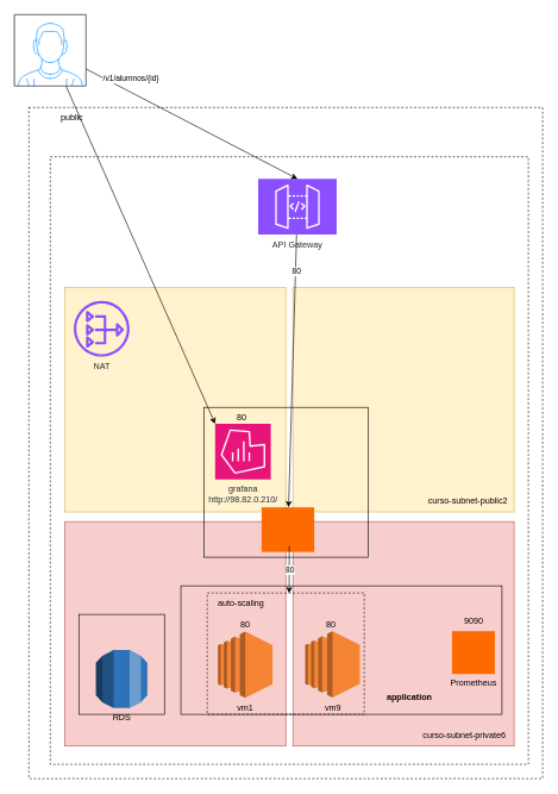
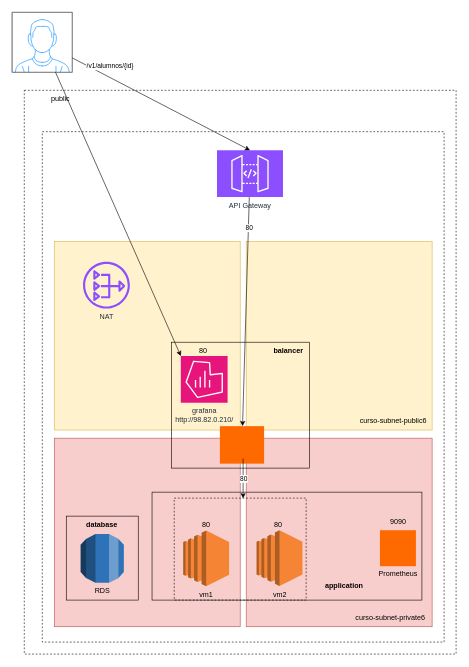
  <mxCell id="0" />
  <mxCell id="1" parent="0" />
  <mxCell id="2" value="" style="rounded=0;whiteSpace=wrap;html=1;fillColor=none;dashed=1;" vertex="1" parent="1"><mxGeometry x="40" y="150" width="720" height="940" as="geometry" /></mxCell>
  <mxCell id="3" value="" style="rounded=0;whiteSpace=wrap;html=1;fillColor=none;dashed=1;" vertex="1" parent="1"><mxGeometry x="70" y="219" width="670" height="851" as="geometry" /></mxCell>
  <mxCell id="4" value="" style="rounded=0;whiteSpace=wrap;html=1;fillColor=#fff2cc;strokeColor=#d6b656;" vertex="1" parent="1"><mxGeometry x="90" y="402" width="310" height="314.45" as="geometry" /></mxCell>
  <mxCell id="5" value="" style="rounded=0;whiteSpace=wrap;html=1;fillColor=#fff2cc;strokeColor=#d6b656;" vertex="1" parent="1"><mxGeometry x="410" y="402" width="310" height="314.45" as="geometry" /></mxCell>
  <mxCell id="6" value="" style="rounded=0;whiteSpace=wrap;html=1;fillColor=#f8cecc;strokeColor=#b85450;" vertex="1" parent="1"><mxGeometry x="90" y="730" width="310" height="314.45" as="geometry" /></mxCell>
  <mxCell id="7" value="" style="rounded=0;whiteSpace=wrap;html=1;fillColor=#f8cecc;strokeColor=#b85450;" vertex="1" parent="1"><mxGeometry x="410" y="730" width="310" height="314.45" as="geometry" /></mxCell>
  <mxCell id="8" value="curso-subnet-private6" style="text;html=1;align=center;verticalAlign=middle;resizable=0;points=[];autosize=1;strokeColor=none;fillColor=none;" vertex="1" parent="1"><mxGeometry x="580" y="1014.45" width="140" height="30" as="geometry" /></mxCell>
- <mxCell id="9" value="curso-subnet-public2" style="text;html=1;align=center;verticalAlign=middle;resizable=0;points=[];autosize=1;strokeColor=none;fillColor=none;" vertex="1" parent="1"><mxGeometry x="590" y="686.45" width="130" height="30" as="geometry" /></mxCell>
- <mxCell id="10" value="RDS" style="outlineConnect=0;dashed=0;verticalLabelPosition=bottom;verticalAlign=top;align=center;html=1;shape=mxgraph.aws3.rds;fillColor=#2E73B8;gradientColor=none;" vertex="1" parent="1"><mxGeometry x="134" y="910" width="72" height="81" as="geometry" /></mxCell>
+ <mxCell id="9" value="curso-subnet-public6" style="text;html=1;align=center;verticalAlign=middle;resizable=0;points=[];autosize=1;strokeColor=none;fillColor=none;" vertex="1" parent="1"><mxGeometry x="590" y="686.45" width="130" height="30" as="geometry" /></mxCell>
+ <mxCell id="10" value="RDS" style="outlineConnect=0;dashed=0;verticalLabelPosition=bottom;verticalAlign=top;align=center;html=1;shape=mxgraph.aws3.rds;fillColor=#2E73B8;gradientColor=none;" vertex="1" parent="1"><mxGeometry x="134" y="890" width="72" height="81" as="geometry" /></mxCell>
  <mxCell id="11" value="" style="rounded=0;whiteSpace=wrap;html=1;fillColor=none;" vertex="1" parent="1"><mxGeometry x="110" y="860" width="120" height="140" as="geometry" /></mxCell>
+ <mxCell id="12" value="database" style="text;html=1;align=center;verticalAlign=middle;resizable=0;points=[];autosize=1;strokeColor=none;fillColor=none;fontStyle=1" vertex="1" parent="1"><mxGeometry x="134" y="860" width="70" height="30" as="geometry" /></mxCell>
  <mxCell id="13" value="" style="rounded=0;whiteSpace=wrap;html=1;fillColor=none;" vertex="1" parent="1"><mxGeometry x="253" y="820" width="450" height="180" as="geometry" /></mxCell>
  <mxCell id="14" value="application" style="text;html=1;align=center;verticalAlign=middle;resizable=0;points=[];autosize=1;strokeColor=none;fillColor=none;shadow=0;fontStyle=1" vertex="1" parent="1"><mxGeometry x="533" y="961" width="80" height="30" as="geometry" /></mxCell>
  <mxCell id="15" value="" style="rounded=0;whiteSpace=wrap;html=1;fillColor=none;" vertex="1" parent="1"><mxGeometry x="285.25" y="570" width="230.17" height="209.93" as="geometry" /></mxCell>
  <mxCell id="16" value="" style="points=[];aspect=fixed;html=1;align=center;shadow=0;dashed=0;fillColor=#FF6A00;strokeColor=none;shape=mxgraph.alibaba_cloud.alb_application_load_balancer_01;" vertex="1" parent="1"><mxGeometry x="366.15" y="710" width="73.7" height="62.51" as="geometry" /></mxCell>
  <mxCell id="17" value="grafana&lt;div&gt;http://98.82.0.210/&lt;/div&gt;" style="sketch=0;points=[[0,0,0],[0.25,0,0],[0.5,0,0],[0.75,0,0],[1,0,0],[0,1,0],[0.25,1,0],[0.5,1,0],[0.75,1,0],[1,1,0],[0,0.25,0],[0,0.5,0],[0,0.75,0],[1,0.25,0],[1,0.5,0],[1,0.75,0]];points=[[0,0,0],[0.25,0,0],[0.5,0,0],[0.75,0,0],[1,0,0],[0,1,0],[0.25,1,0],[0.5,1,0],[0.75,1,0],[1,1,0],[0,0.25,0],[0,0.5,0],[0,0.75,0],[1,0.25,0],[1,0.5,0],[1,0.75,0]];outlineConnect=0;fontColor=#232F3E;fillColor=#E7157B;strokeColor=#ffffff;dashed=0;verticalLabelPosition=bottom;verticalAlign=top;align=center;html=1;fontSize=12;fontStyle=0;aspect=fixed;shape=mxgraph.aws4.resourceIcon;resIcon=mxgraph.aws4.managed_service_for_grafana;" vertex="1" parent="1"><mxGeometry x="301" y="593" width="78" height="78" as="geometry" /></mxCell>
+ <mxCell id="18" value="balancer" style="text;html=1;align=center;verticalAlign=middle;resizable=0;points=[];autosize=1;strokeColor=none;fillColor=none;shadow=0;fontStyle=1" vertex="1" parent="1"><mxGeometry x="445.42" y="570" width="70" height="30" as="geometry" /></mxCell>
  <mxCell id="19" style="edgeStyle=none;html=1;exitX=0.5;exitY=1;exitDx=0;exitDy=0;entryX=0.522;entryY=0.002;entryDx=0;entryDy=0;entryPerimeter=0;" edge="1" parent="1" target="33"><mxGeometry relative="1" as="geometry"><mxPoint x="404.895" y="764" as="sourcePoint" /><mxPoint x="405" y="810" as="targetPoint" /></mxGeometry></mxCell>
  <mxCell id="20" value="80" style="edgeLabel;html=1;align=center;verticalAlign=middle;resizable=0;points=[];" vertex="1" connectable="0" parent="19"><mxGeometry x="-0.007" y="1" relative="1" as="geometry"><mxPoint as="offset" /></mxGeometry></mxCell>
  <mxCell id="21" value="80" style="text;html=1;align=center;verticalAlign=middle;resizable=0;points=[];autosize=1;strokeColor=none;fillColor=none;" vertex="1" parent="1"><mxGeometry x="318" y="570" width="40" height="30" as="geometry" /></mxCell>
- <mxCell id="22" value="NAT" style="sketch=0;outlineConnect=0;fontColor=#232F3E;gradientColor=none;fillColor=#8C4FFF;strokeColor=none;dashed=0;verticalLabelPosition=bottom;verticalAlign=top;align=center;html=1;fontSize=12;fontStyle=0;aspect=fixed;pointerEvents=1;shape=mxgraph.aws4.nat_gateway;" vertex="1" parent="1"><mxGeometry x="103" y="420.9" width="78" height="78" as="geometry" /></mxCell>
+ <mxCell id="22" value="NAT" style="sketch=0;outlineConnect=0;fontColor=#232F3E;gradientColor=none;fillColor=#8C4FFF;strokeColor=none;dashed=0;verticalLabelPosition=bottom;verticalAlign=top;align=center;html=1;fontSize=12;fontStyle=0;aspect=fixed;pointerEvents=1;shape=mxgraph.aws4.nat_gateway;" vertex="1" parent="1"><mxGeometry x="138" y="435.9" width="78" height="78" as="geometry" /></mxCell>
  <mxCell id="23" value="&lt;div&gt;&lt;br&gt;&lt;/div&gt;&lt;div&gt;&lt;br&gt;&lt;/div&gt;&lt;div&gt;&lt;br&gt;&lt;/div&gt;&lt;div&gt;&lt;br&gt;&lt;/div&gt;&lt;div&gt;&lt;br&gt;&lt;/div&gt;&lt;div&gt;&lt;br&gt;&lt;/div&gt;&lt;div&gt;Prometheus&lt;/div&gt;" style="points=[];aspect=fixed;html=1;align=center;shadow=0;dashed=0;fillColor=#FF6A00;strokeColor=none;shape=mxgraph.alibaba_cloud.prometheus;" vertex="1" parent="1"><mxGeometry x="633" y="883.5" width="60" height="60" as="geometry" /></mxCell>
  <mxCell id="24" value="9090" style="text;html=1;align=center;verticalAlign=middle;resizable=0;points=[];autosize=1;strokeColor=none;fillColor=none;" vertex="1" parent="1"><mxGeometry x="638" y="854" width="50" height="30" as="geometry" /></mxCell>
  <mxCell id="25" style="edgeStyle=none;html=1;" edge="1" parent="1" source="27" target="16"><mxGeometry relative="1" as="geometry" /></mxCell>
  <mxCell id="26" value="80" style="edgeLabel;html=1;align=center;verticalAlign=middle;resizable=0;points=[];" vertex="1" connectable="0" parent="25"><mxGeometry x="-0.733" y="1" relative="1" as="geometry"><mxPoint as="offset" /></mxGeometry></mxCell>
  <mxCell id="27" value="API Gateway" style="sketch=0;points=[[0,0,0],[0.25,0,0],[0.5,0,0],[0.75,0,0],[1,0,0],[0,1,0],[0.25,1,0],[0.5,1,0],[0.75,1,0],[1,1,0],[0,0.25,0],[0,0.5,0],[0,0.75,0],[1,0.25,0],[1,0.5,0],[1,0.75,0]];outlineConnect=0;fontColor=#232F3E;fillColor=#8C4FFF;strokeColor=#ffffff;dashed=0;verticalLabelPosition=bottom;verticalAlign=top;align=center;html=1;fontSize=12;fontStyle=0;aspect=fixed;shape=mxgraph.aws4.resourceIcon;resIcon=mxgraph.aws4.api_gateway;" vertex="1" parent="1"><mxGeometry x="361.33" y="250" width="110" height="78" as="geometry" /></mxCell>
  <mxCell id="28" value="" style="verticalLabelPosition=bottom;shadow=0;dashed=0;align=center;html=1;verticalAlign=top;strokeWidth=1;shape=mxgraph.mockup.containers.userMale;strokeColor=#666666;strokeColor2=#008cff;" vertex="1" parent="1"><mxGeometry x="20" y="20" width="100" height="100" as="geometry" /></mxCell>
  <mxCell id="29" value="public" style="text;html=1;align=center;verticalAlign=middle;resizable=0;points=[];autosize=1;strokeColor=none;fillColor=none;" vertex="1" parent="1"><mxGeometry x="70" y="150" width="60" height="30" as="geometry" /></mxCell>
  <mxCell id="30" style="edgeStyle=none;html=1;entryX=0.5;entryY=0;entryDx=0;entryDy=0;entryPerimeter=0;" edge="1" parent="1" source="28" target="27"><mxGeometry relative="1" as="geometry" /></mxCell>
  <mxCell id="31" value="/v1/alumnos/{id}" style="edgeLabel;html=1;align=center;verticalAlign=middle;resizable=0;points=[];" vertex="1" connectable="0" parent="30"><mxGeometry x="-0.758" y="-2" relative="1" as="geometry"><mxPoint x="28" y="-7" as="offset" /></mxGeometry></mxCell>
  <mxCell id="32" style="edgeStyle=none;html=1;entryX=0;entryY=0;entryDx=0;entryDy=0;entryPerimeter=0;" edge="1" parent="1" source="28" target="17"><mxGeometry relative="1" as="geometry" /></mxCell>
  <mxCell id="33" value="" style="rounded=0;whiteSpace=wrap;html=1;fillColor=none;dashed=1;" vertex="1" parent="1"><mxGeometry x="290" y="830" width="220" height="170" as="geometry" /></mxCell>
  <mxCell id="34" value="vm1" style="outlineConnect=0;dashed=0;verticalLabelPosition=bottom;verticalAlign=top;align=center;html=1;shape=mxgraph.aws3.ec2;fillColor=#F58534;gradientColor=none;" vertex="1" parent="1"><mxGeometry x="305" y="884" width="76.5" height="93" as="geometry" /></mxCell>
- <mxCell id="35" value="vm9" style="outlineConnect=0;dashed=0;verticalLabelPosition=bottom;verticalAlign=top;align=center;html=1;shape=mxgraph.aws3.ec2;fillColor=#F58534;gradientColor=none;" vertex="1" parent="1"><mxGeometry x="427.3" y="883.5" width="76.5" height="93" as="geometry" /></mxCell>
+ <mxCell id="35" value="vm2" style="outlineConnect=0;dashed=0;verticalLabelPosition=bottom;verticalAlign=top;align=center;html=1;shape=mxgraph.aws3.ec2;fillColor=#F58534;gradientColor=none;" vertex="1" parent="1"><mxGeometry x="427.3" y="883.5" width="76.5" height="93" as="geometry" /></mxCell>
  <mxCell id="36" value="80" style="text;html=1;align=center;verticalAlign=middle;resizable=0;points=[];autosize=1;strokeColor=none;fillColor=none;" vertex="1" parent="1"><mxGeometry x="323.25" y="860" width="40" height="30" as="geometry" /></mxCell>
  <mxCell id="37" value="80" style="text;html=1;align=center;verticalAlign=middle;resizable=0;points=[];autosize=1;strokeColor=none;fillColor=none;" vertex="1" parent="1"><mxGeometry x="442.55" y="860" width="40" height="30" as="geometry" /></mxCell>
- <mxCell id="38" value="auto-scaling" style="text;html=1;align=center;verticalAlign=middle;resizable=0;points=[];autosize=1;strokeColor=none;fillColor=none;" vertex="1" parent="1"><mxGeometry x="292" y="830" width="90" height="30" as="geometry" /></mxCell>
